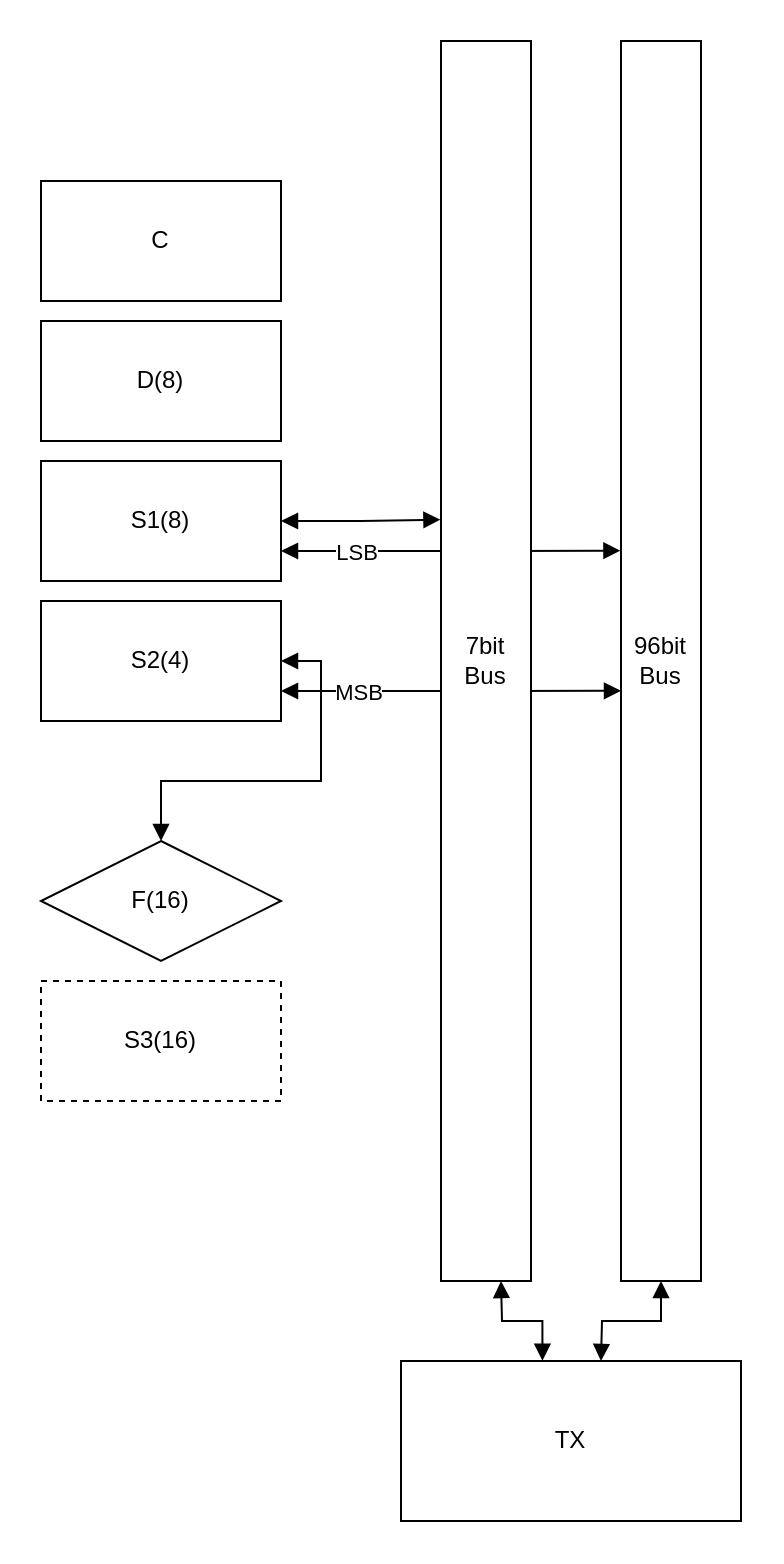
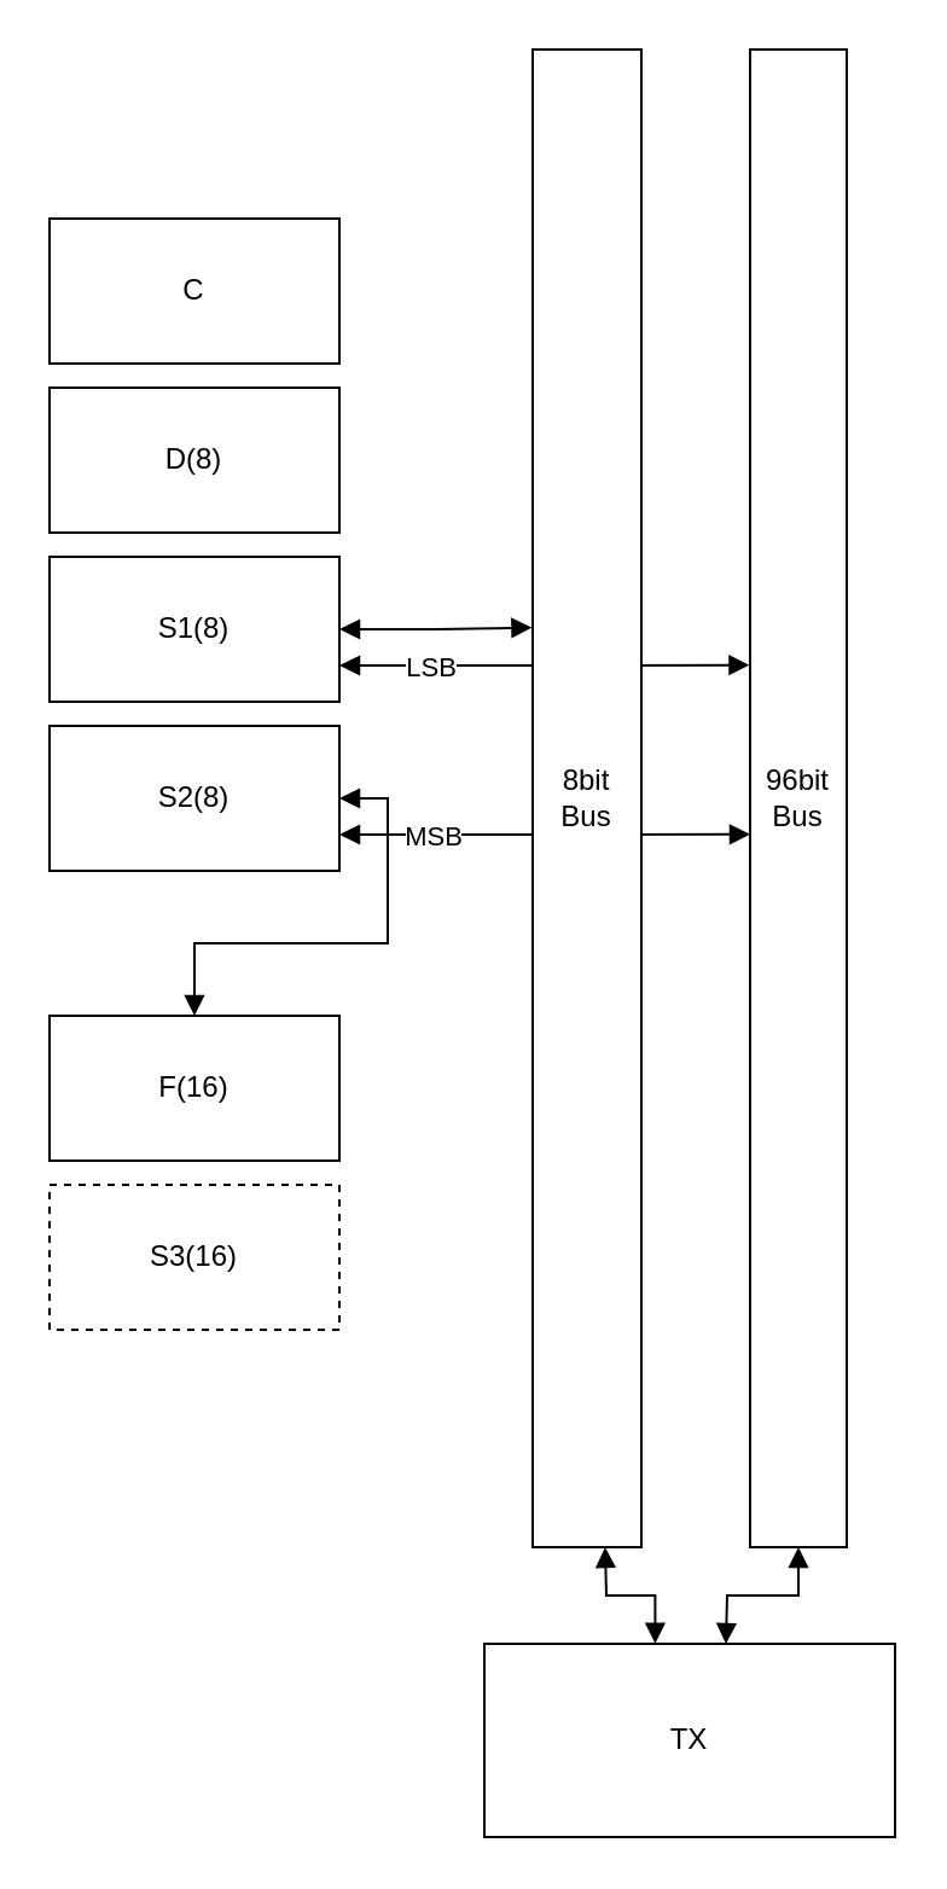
  <mxCell id="0" />
  <mxCell id="1" parent="0" />
  <mxCell id="2" value="C" style="rounded=0;whiteSpace=wrap;html=1;" vertex="1" parent="1"><mxGeometry x="20" y="90" width="120" height="60" as="geometry" /></mxCell>
  <mxCell id="3" value="D(8)" style="rounded=0;whiteSpace=wrap;html=1;" vertex="1" parent="1"><mxGeometry x="20" y="160" width="120" height="60" as="geometry" /></mxCell>
  <mxCell id="4" style="edgeStyle=orthogonalEdgeStyle;rounded=0;orthogonalLoop=1;jettySize=auto;html=1;entryX=-0.006;entryY=0.386;entryDx=0;entryDy=0;entryPerimeter=0;startArrow=block;startFill=1;endArrow=block;endFill=1;" edge="1" parent="1" source="7" target="16"><mxGeometry relative="1" as="geometry" /></mxCell>
  <mxCell id="5" style="edgeStyle=orthogonalEdgeStyle;rounded=0;orthogonalLoop=1;jettySize=auto;html=1;exitX=1;exitY=0.75;exitDx=0;exitDy=0;entryX=-0.007;entryY=0.411;entryDx=0;entryDy=0;entryPerimeter=0;startArrow=block;startFill=1;endArrow=block;endFill=1;" edge="1" parent="1" source="7" target="18"><mxGeometry relative="1" as="geometry" /></mxCell>
  <mxCell id="6" value="LSB" style="edgeLabel;html=1;align=center;verticalAlign=middle;resizable=0;points=[];" vertex="1" connectable="0" parent="5"><mxGeometry x="-0.504" y="-1" relative="1" as="geometry"><mxPoint x="-5" y="-1" as="offset" /></mxGeometry></mxCell>
  <mxCell id="7" value="S1(8)" style="rounded=0;whiteSpace=wrap;html=1;" vertex="1" parent="1"><mxGeometry x="20" y="230" width="120" height="60" as="geometry" /></mxCell>
  <mxCell id="8" style="edgeStyle=orthogonalEdgeStyle;rounded=0;orthogonalLoop=1;jettySize=auto;html=1;exitX=1;exitY=0.5;exitDx=0;exitDy=0;startArrow=block;startFill=1;endArrow=block;endFill=1;" edge="1" parent="1" source="11" target="12"><mxGeometry relative="1" as="geometry" /></mxCell>
  <mxCell id="9" style="edgeStyle=orthogonalEdgeStyle;rounded=0;orthogonalLoop=1;jettySize=auto;html=1;exitX=1;exitY=0.75;exitDx=0;exitDy=0;entryX=0;entryY=0.524;entryDx=0;entryDy=0;entryPerimeter=0;startArrow=block;startFill=1;endArrow=block;endFill=1;" edge="1" parent="1" source="11" target="18"><mxGeometry relative="1" as="geometry" /></mxCell>
  <mxCell id="10" value="MSB" style="edgeLabel;html=1;align=center;verticalAlign=middle;resizable=0;points=[];" vertex="1" connectable="0" parent="9"><mxGeometry x="-0.549" relative="1" as="geometry"><mxPoint as="offset" /></mxGeometry></mxCell>
- <mxCell id="11" value="S2(4)" style="rounded=0;whiteSpace=wrap;html=1;" vertex="1" parent="1"><mxGeometry x="20" y="300" width="120" height="60" as="geometry" /></mxCell>
- <mxCell id="12" value="F(16)" style="rhombus;whiteSpace=wrap;html=1;" vertex="1" parent="1"><mxGeometry x="20" y="420" width="120" height="60" as="geometry" /></mxCell>
+ <mxCell id="11" value="S2(8)" style="rounded=0;whiteSpace=wrap;html=1;" vertex="1" parent="1"><mxGeometry x="20" y="300" width="120" height="60" as="geometry" /></mxCell>
+ <mxCell id="12" value="F(16)" style="rounded=0;whiteSpace=wrap;html=1;" vertex="1" parent="1"><mxGeometry x="20" y="420" width="120" height="60" as="geometry" /></mxCell>
  <mxCell id="13" value="S3(16)" style="rounded=0;whiteSpace=wrap;html=1;dashed=1;" vertex="1" parent="1"><mxGeometry x="20" y="490" width="120" height="60" as="geometry" /></mxCell>
  <mxCell id="14" style="edgeStyle=orthogonalEdgeStyle;rounded=0;orthogonalLoop=1;jettySize=auto;html=1;startArrow=block;startFill=1;endArrow=block;endFill=1;exitX=0.416;exitY=-0.002;exitDx=0;exitDy=0;exitPerimeter=0;" edge="1" parent="1" source="15"><mxGeometry relative="1" as="geometry"><mxPoint x="250" y="640" as="targetPoint" /></mxGeometry></mxCell>
  <mxCell id="15" value="TX" style="rounded=0;whiteSpace=wrap;html=1;" vertex="1" parent="1"><mxGeometry x="200" y="680" width="170" height="80" as="geometry" /></mxCell>
- <mxCell id="16" value="7bit Bus" style="rounded=0;whiteSpace=wrap;html=1;" vertex="1" parent="1"><mxGeometry x="220" y="20" width="45" height="620" as="geometry" /></mxCell>
+ <mxCell id="16" value="8bit Bus" style="rounded=0;whiteSpace=wrap;html=1;" vertex="1" parent="1"><mxGeometry x="220" y="20" width="45" height="620" as="geometry" /></mxCell>
  <mxCell id="17" style="edgeStyle=orthogonalEdgeStyle;rounded=0;orthogonalLoop=1;jettySize=auto;html=1;exitX=0.5;exitY=1;exitDx=0;exitDy=0;startArrow=block;startFill=1;endArrow=block;endFill=1;" edge="1" parent="1" source="18"><mxGeometry relative="1" as="geometry"><mxPoint x="300" y="680" as="targetPoint" /></mxGeometry></mxCell>
  <mxCell id="18" value="96bit Bus" style="rounded=0;whiteSpace=wrap;html=1;" vertex="1" parent="1"><mxGeometry x="310" y="20" width="40" height="620" as="geometry" /></mxCell>
